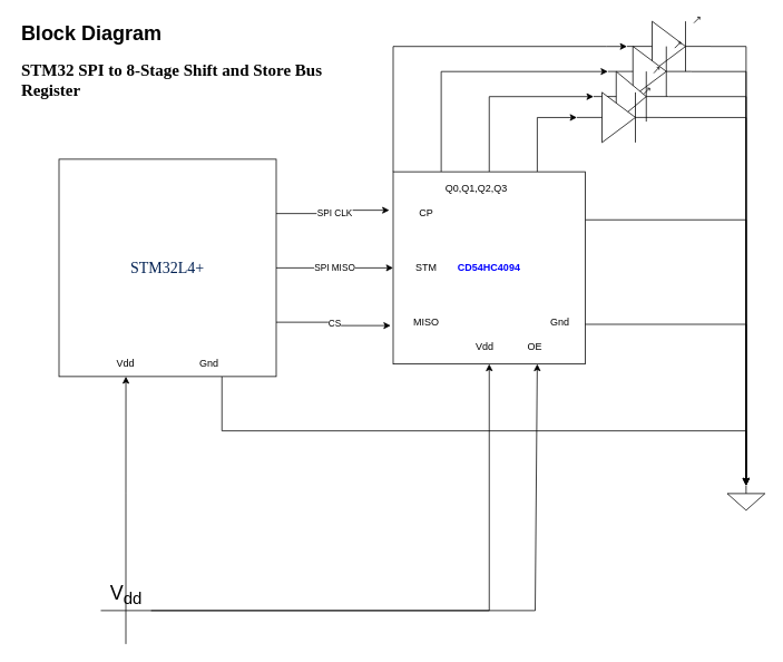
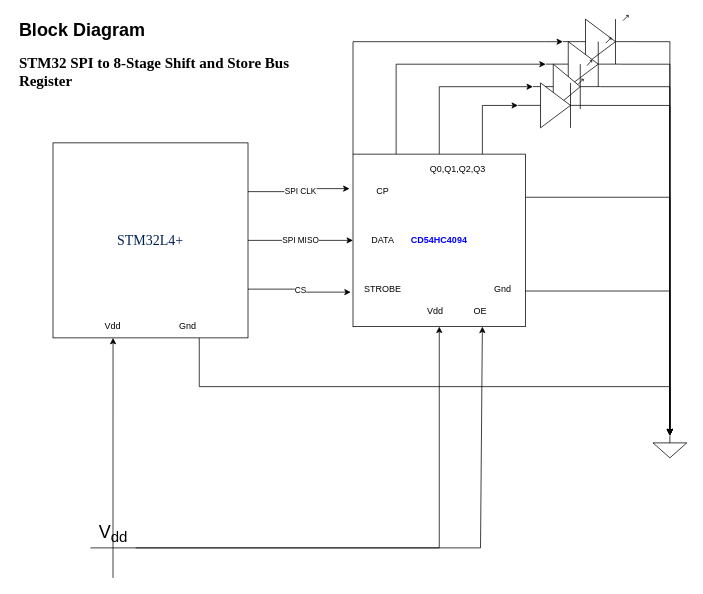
  <mxCell id="0" />
  <mxCell id="1" parent="0" />
  <mxCell id="2" value="SPI MISO" style="edgeStyle=orthogonalEdgeStyle;rounded=0;orthogonalLoop=1;jettySize=auto;html=1;exitX=1;exitY=0.5;exitDx=0;exitDy=0;entryX=0;entryY=0.5;entryDx=0;entryDy=0;" parent="1" source="6" target="12" edge="1"><mxGeometry relative="1" as="geometry" /></mxCell>
  <mxCell id="3" value="SPI CLK" style="edgeStyle=orthogonalEdgeStyle;rounded=0;orthogonalLoop=1;jettySize=auto;html=1;exitX=1;exitY=0.25;exitDx=0;exitDy=0;entryX=-0.02;entryY=0.2;entryDx=0;entryDy=0;entryPerimeter=0;" parent="1" source="6" target="12" edge="1"><mxGeometry relative="1" as="geometry" /></mxCell>
  <mxCell id="4" value="CS" style="edgeStyle=orthogonalEdgeStyle;rounded=0;orthogonalLoop=1;jettySize=auto;html=1;exitX=1;exitY=0.75;exitDx=0;exitDy=0;entryX=-0.013;entryY=0.8;entryDx=0;entryDy=0;entryPerimeter=0;" parent="1" source="6" target="12" edge="1"><mxGeometry relative="1" as="geometry" /></mxCell>
  <mxCell id="5" style="edgeStyle=orthogonalEdgeStyle;rounded=0;orthogonalLoop=1;jettySize=auto;html=1;exitX=0.75;exitY=1;exitDx=0;exitDy=0;entryX=0.5;entryY=0;entryDx=0;entryDy=0;entryPerimeter=0;" parent="1" source="6" target="24" edge="1"><mxGeometry relative="1" as="geometry" /></mxCell>
  <mxCell id="6" value="&lt;div style=&quot;text-align: start;&quot; title=&quot;Page 1&quot; class=&quot;page&quot;&gt;&lt;div style=&quot;background-color: rgb(255, 255, 255);&quot; class=&quot;section&quot;&gt;&lt;div class=&quot;layoutArea&quot;&gt;&lt;div class=&quot;column&quot;&gt;&lt;p&gt;&lt;span style=&quot;font-size: 14pt; font-family: ArialMT; color: rgb(0, 32, 82);&quot;&gt;STM32L4+&lt;/span&gt;&lt;/p&gt;&lt;/div&gt;&lt;/div&gt;&lt;/div&gt;&lt;/div&gt;" style="whiteSpace=wrap;html=1;aspect=fixed;" parent="1" vertex="1"><mxGeometry x="70" y="190" width="260" height="260" as="geometry" /></mxCell>
  <mxCell id="7" style="edgeStyle=orthogonalEdgeStyle;rounded=0;orthogonalLoop=1;jettySize=auto;html=1;exitX=0;exitY=0;exitDx=0;exitDy=0;entryX=0;entryY=0.54;entryDx=0;entryDy=0;entryPerimeter=0;" parent="1" source="12" target="17" edge="1"><mxGeometry relative="1" as="geometry" /></mxCell>
  <mxCell id="8" style="edgeStyle=orthogonalEdgeStyle;rounded=0;orthogonalLoop=1;jettySize=auto;html=1;exitX=0.25;exitY=0;exitDx=0;exitDy=0;entryX=0;entryY=0.54;entryDx=0;entryDy=0;entryPerimeter=0;" parent="1" source="12" target="19" edge="1"><mxGeometry relative="1" as="geometry" /></mxCell>
  <mxCell id="9" style="edgeStyle=orthogonalEdgeStyle;rounded=0;orthogonalLoop=1;jettySize=auto;html=1;exitX=0.5;exitY=0;exitDx=0;exitDy=0;entryX=0;entryY=0.54;entryDx=0;entryDy=0;entryPerimeter=0;" parent="1" source="12" target="21" edge="1"><mxGeometry relative="1" as="geometry" /></mxCell>
  <mxCell id="10" style="edgeStyle=orthogonalEdgeStyle;rounded=0;orthogonalLoop=1;jettySize=auto;html=1;exitX=0.75;exitY=0;exitDx=0;exitDy=0;entryX=0;entryY=0.54;entryDx=0;entryDy=0;entryPerimeter=0;" parent="1" source="12" target="23" edge="1"><mxGeometry relative="1" as="geometry" /></mxCell>
  <mxCell id="11" style="edgeStyle=orthogonalEdgeStyle;rounded=0;orthogonalLoop=1;jettySize=auto;html=1;exitX=1;exitY=0.25;exitDx=0;exitDy=0;" parent="1" source="12" target="24" edge="1"><mxGeometry relative="1" as="geometry" /></mxCell>
  <mxCell id="12" value="&lt;span style=&quot;color: rgb(0, 0, 255); font-family: Arial; font-weight: 700; text-align: start;&quot;&gt;CD54HC4094&lt;/span&gt;" style="whiteSpace=wrap;html=1;aspect=fixed;" parent="1" vertex="1"><mxGeometry x="470" y="205" width="230" height="230" as="geometry" /></mxCell>
- <mxCell id="13" value="MISO" style="text;html=1;strokeColor=none;fillColor=none;align=center;verticalAlign=middle;whiteSpace=wrap;rounded=0;" parent="1" vertex="1"><mxGeometry x="480" y="380" width="60" height="10" as="geometry" /></mxCell>
+ <mxCell id="13" value="STROBE" style="text;html=1;strokeColor=none;fillColor=none;align=center;verticalAlign=middle;whiteSpace=wrap;rounded=0;" parent="1" vertex="1"><mxGeometry x="480" y="380" width="60" height="10" as="geometry" /></mxCell>
  <mxCell id="14" value="CP" style="text;html=1;strokeColor=none;fillColor=none;align=center;verticalAlign=middle;whiteSpace=wrap;rounded=0;" parent="1" vertex="1"><mxGeometry x="480" y="250" width="60" height="10" as="geometry" /></mxCell>
- <mxCell id="15" value="STM" style="text;html=1;strokeColor=none;fillColor=none;align=center;verticalAlign=middle;whiteSpace=wrap;rounded=0;" parent="1" vertex="1"><mxGeometry x="480" y="315" width="60" height="10" as="geometry" /></mxCell>
+ <mxCell id="15" value="DATA" style="text;html=1;strokeColor=none;fillColor=none;align=center;verticalAlign=middle;whiteSpace=wrap;rounded=0;" parent="1" vertex="1"><mxGeometry x="480" y="315" width="60" height="10" as="geometry" /></mxCell>
  <mxCell id="16" style="edgeStyle=orthogonalEdgeStyle;rounded=0;orthogonalLoop=1;jettySize=auto;html=1;exitX=1;exitY=0.54;exitDx=0;exitDy=0;exitPerimeter=0;entryX=0.5;entryY=0;entryDx=0;entryDy=0;entryPerimeter=0;" parent="1" source="17" target="24" edge="1"><mxGeometry relative="1" as="geometry" /></mxCell>
  <mxCell id="17" value="" style="verticalLabelPosition=bottom;shadow=0;dashed=0;align=center;html=1;verticalAlign=top;shape=mxgraph.electrical.opto_electronics.led_1;pointerEvents=1;" parent="1" vertex="1"><mxGeometry x="750" y="20" width="100" height="65" as="geometry" /></mxCell>
  <mxCell id="18" style="edgeStyle=orthogonalEdgeStyle;rounded=0;orthogonalLoop=1;jettySize=auto;html=1;exitX=1;exitY=0.54;exitDx=0;exitDy=0;exitPerimeter=0;entryX=0.5;entryY=0;entryDx=0;entryDy=0;entryPerimeter=0;" parent="1" source="19" target="24" edge="1"><mxGeometry relative="1" as="geometry" /></mxCell>
  <mxCell id="19" value="" style="verticalLabelPosition=bottom;shadow=0;dashed=0;align=center;html=1;verticalAlign=top;shape=mxgraph.electrical.opto_electronics.led_1;pointerEvents=1;" parent="1" vertex="1"><mxGeometry x="727" y="50" width="100" height="65" as="geometry" /></mxCell>
  <mxCell id="20" style="edgeStyle=orthogonalEdgeStyle;rounded=0;orthogonalLoop=1;jettySize=auto;html=1;exitX=1;exitY=0.54;exitDx=0;exitDy=0;exitPerimeter=0;entryX=0.5;entryY=0;entryDx=0;entryDy=0;entryPerimeter=0;" parent="1" source="21" target="24" edge="1"><mxGeometry relative="1" as="geometry" /></mxCell>
  <mxCell id="21" value="" style="verticalLabelPosition=bottom;shadow=0;dashed=0;align=center;html=1;verticalAlign=top;shape=mxgraph.electrical.opto_electronics.led_1;pointerEvents=1;" parent="1" vertex="1"><mxGeometry x="710" y="80" width="90" height="65" as="geometry" /></mxCell>
  <mxCell id="22" style="edgeStyle=orthogonalEdgeStyle;rounded=0;orthogonalLoop=1;jettySize=auto;html=1;exitX=1;exitY=0.54;exitDx=0;exitDy=0;exitPerimeter=0;entryX=0.5;entryY=0;entryDx=0;entryDy=0;entryPerimeter=0;" parent="1" source="23" target="24" edge="1"><mxGeometry relative="1" as="geometry" /></mxCell>
  <mxCell id="23" value="" style="verticalLabelPosition=bottom;shadow=0;dashed=0;align=center;html=1;verticalAlign=top;shape=mxgraph.electrical.opto_electronics.led_1;pointerEvents=1;" parent="1" vertex="1"><mxGeometry x="690" y="105" width="100" height="65" as="geometry" /></mxCell>
  <mxCell id="24" value="" style="pointerEvents=1;verticalLabelPosition=bottom;shadow=0;dashed=0;align=center;html=1;verticalAlign=top;shape=mxgraph.electrical.signal_sources.signal_ground;" parent="1" vertex="1"><mxGeometry x="870" y="580" width="45" height="30" as="geometry" /></mxCell>
- <mxCell id="25" value="Q0,Q1,Q2,Q3" style="text;html=1;strokeColor=none;fillColor=none;align=center;verticalAlign=middle;whiteSpace=wrap;rounded=0;" parent="1" vertex="1"><mxGeometry x="490" y="210" width="160" height="30" as="geometry" /></mxCell>
+ <mxCell id="25" value="Q0,Q1,Q2,Q3" style="text;html=1;strokeColor=none;fillColor=none;align=center;verticalAlign=middle;whiteSpace=wrap;rounded=0;" parent="1" vertex="1"><mxGeometry x="530" y="210" width="160" height="30" as="geometry" /></mxCell>
  <mxCell id="26" value="&lt;h1&gt;Block Diagram&lt;/h1&gt;&lt;div&gt;&lt;div title=&quot;Page 1&quot; class=&quot;page&quot;&gt;&lt;div style=&quot;background-color: rgb(255, 255, 255);&quot; class=&quot;section&quot;&gt;&lt;div class=&quot;layoutArea&quot;&gt;&lt;div class=&quot;column&quot;&gt;&lt;p&gt;&lt;span style=&quot;font-size: 15pt; font-family: ArialNarrow; font-weight: 700;&quot;&gt;STM32 SPI to 8-Stage Shift and Store Bus Register&lt;/span&gt;&lt;/p&gt;&lt;/div&gt;&lt;/div&gt;&lt;/div&gt;&lt;/div&gt;&lt;/div&gt;" style="text;html=1;strokeColor=none;fillColor=none;spacing=5;spacingTop=-20;whiteSpace=wrap;overflow=hidden;rounded=0;" parent="1" vertex="1"><mxGeometry x="20" y="20" width="380" height="120" as="geometry" /></mxCell>
  <mxCell id="27" style="edgeStyle=orthogonalEdgeStyle;rounded=0;orthogonalLoop=1;jettySize=auto;html=1;" parent="1" target="12" edge="1"><mxGeometry relative="1" as="geometry"><Array as="points"><mxPoint x="585" y="730" /></Array><mxPoint x="180" y="730" as="sourcePoint" /></mxGeometry></mxCell>
  <mxCell id="28" value="Vdd" style="text;html=1;strokeColor=none;fillColor=none;align=center;verticalAlign=middle;whiteSpace=wrap;rounded=0;" parent="1" vertex="1"><mxGeometry x="550" y="410" width="60" height="10" as="geometry" /></mxCell>
  <mxCell id="29" value="OE" style="text;html=1;strokeColor=none;fillColor=none;align=center;verticalAlign=middle;whiteSpace=wrap;rounded=0;" parent="1" vertex="1"><mxGeometry x="610" y="410" width="60" height="10" as="geometry" /></mxCell>
  <mxCell id="30" value="" style="endArrow=classic;html=1;rounded=0;entryX=0.75;entryY=1;entryDx=0;entryDy=0;exitX=1;exitY=1;exitDx=0;exitDy=0;exitPerimeter=0;" parent="1" source="32" target="12" edge="1"><mxGeometry width="50" height="50" relative="1" as="geometry"><mxPoint x="134.01" y="731.12" as="sourcePoint" /><mxPoint x="510" y="540" as="targetPoint" /><Array as="points"><mxPoint x="640" y="730" /></Array></mxGeometry></mxCell>
  <mxCell id="31" style="edgeStyle=orthogonalEdgeStyle;rounded=0;orthogonalLoop=1;jettySize=auto;html=1;entryX=0.308;entryY=1;entryDx=0;entryDy=0;entryPerimeter=0;" edge="1" parent="1" source="32" target="6"><mxGeometry relative="1" as="geometry" /></mxCell>
  <mxCell id="32" value="V&lt;sub&gt;dd&lt;/sub&gt;" style="verticalLabelPosition=top;verticalAlign=bottom;shape=mxgraph.electrical.signal_sources.vdd;shadow=0;dashed=0;align=center;strokeWidth=1;fontSize=24;html=1;flipV=1;" vertex="1" parent="1"><mxGeometry x="120" y="730" width="60" height="40" as="geometry" /></mxCell>
  <mxCell id="33" value="Vdd" style="text;html=1;strokeColor=none;fillColor=none;align=center;verticalAlign=middle;whiteSpace=wrap;rounded=0;" vertex="1" parent="1"><mxGeometry x="120" y="430" width="60" height="10" as="geometry" /></mxCell>
  <mxCell id="34" value="Gnd" style="text;html=1;strokeColor=none;fillColor=none;align=center;verticalAlign=middle;whiteSpace=wrap;rounded=0;" vertex="1" parent="1"><mxGeometry x="220" y="430" width="60" height="10" as="geometry" /></mxCell>
  <mxCell id="35" style="edgeStyle=orthogonalEdgeStyle;rounded=0;orthogonalLoop=1;jettySize=auto;html=1;exitX=1;exitY=0.75;exitDx=0;exitDy=0;entryX=0.5;entryY=0;entryDx=0;entryDy=0;entryPerimeter=0;" edge="1" parent="1" source="36" target="24"><mxGeometry relative="1" as="geometry" /></mxCell>
  <mxCell id="36" value="Gnd" style="text;html=1;strokeColor=none;fillColor=none;align=center;verticalAlign=middle;whiteSpace=wrap;rounded=0;" vertex="1" parent="1"><mxGeometry x="640" y="380" width="60" height="10" as="geometry" /></mxCell>
